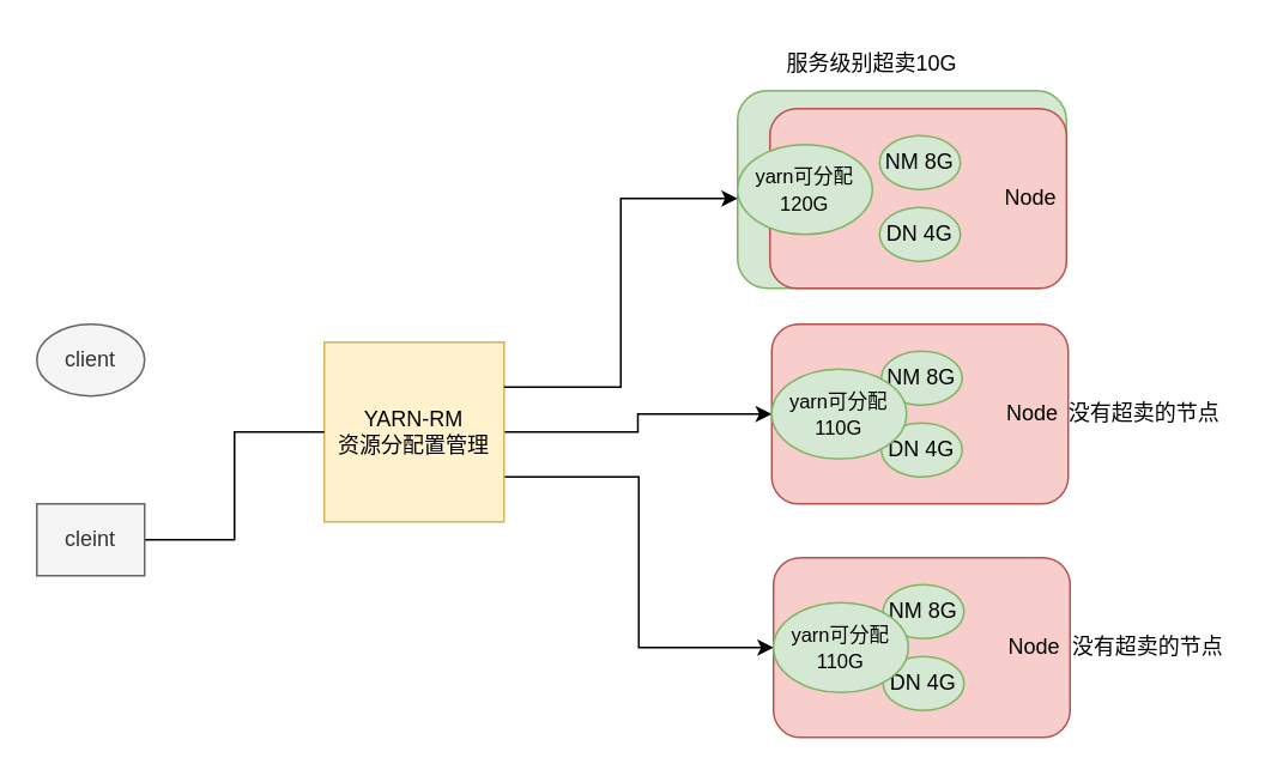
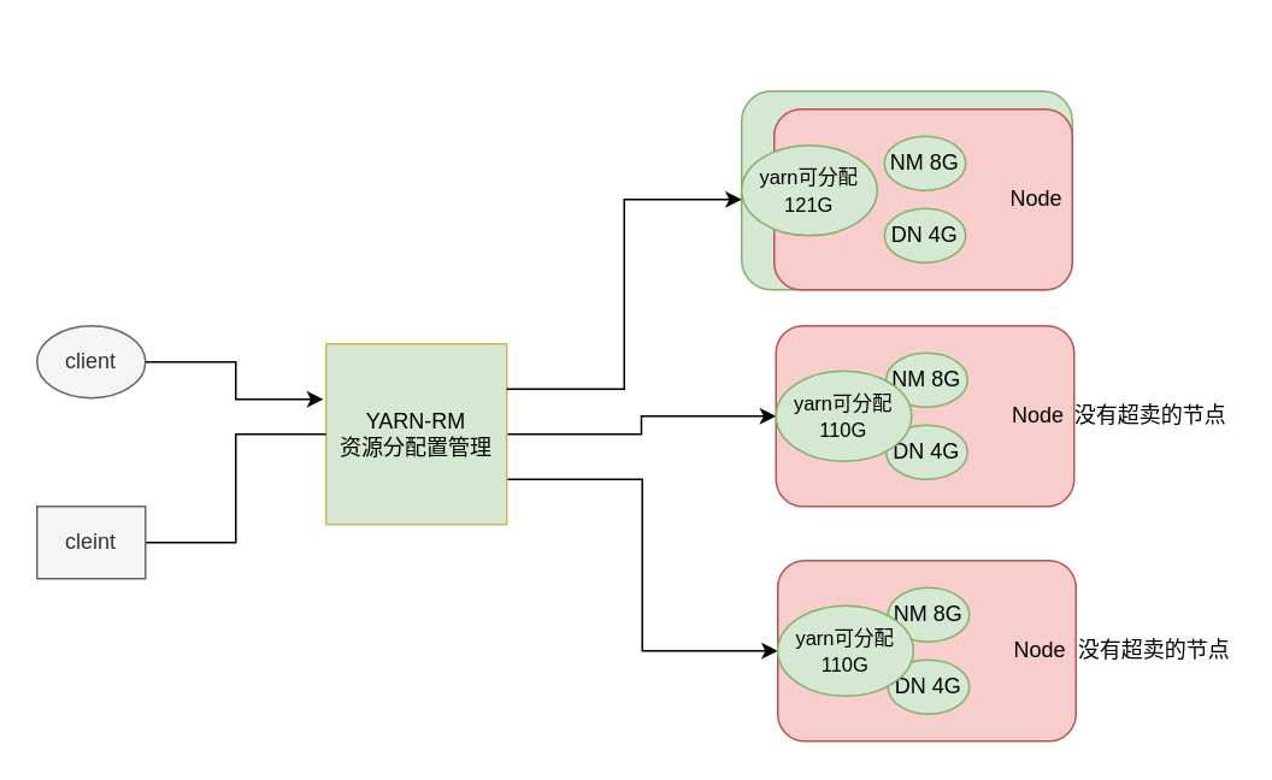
  <mxCell id="0" />
  <mxCell id="1" parent="0" />
  <mxCell id="2" value="client" style="ellipse;whiteSpace=wrap;html=1;fillColor=#f5f5f5;fontColor=#333333;strokeColor=#666666;" vertex="1" parent="1"><mxGeometry x="20" y="180" width="60" height="40" as="geometry" /></mxCell>
  <mxCell id="3" style="edgeStyle=orthogonalEdgeStyle;rounded=0;orthogonalLoop=1;jettySize=auto;html=1;" edge="1" parent="1" source="5" target="14"><mxGeometry relative="1" as="geometry" /></mxCell>
  <mxCell id="4" style="edgeStyle=orthogonalEdgeStyle;rounded=0;orthogonalLoop=1;jettySize=auto;html=1;exitX=1;exitY=0.75;exitDx=0;exitDy=0;entryX=0;entryY=0.5;entryDx=0;entryDy=0;" edge="1" parent="1" source="5" target="21"><mxGeometry relative="1" as="geometry" /></mxCell>
- <mxCell id="5" value="YARN-RM&lt;div&gt;资源分配置管理&lt;/div&gt;" style="whiteSpace=wrap;html=1;aspect=fixed;fillColor=#fff2cc;strokeColor=#d6b656;" vertex="1" parent="1"><mxGeometry x="180" y="190" width="100" height="100" as="geometry" /></mxCell>
+ <mxCell id="5" value="YARN-RM&lt;div&gt;资源分配置管理&lt;/div&gt;" style="whiteSpace=wrap;html=1;aspect=fixed;fillColor=#d5e8d4;strokeColor=#d6b656;" vertex="1" parent="1"><mxGeometry x="180" y="190" width="100" height="100" as="geometry" /></mxCell>
  <mxCell id="6" value="" style="rounded=1;whiteSpace=wrap;html=1;fillColor=#d5e8d4;strokeColor=#82b366;" vertex="1" parent="1"><mxGeometry x="410" y="50" width="183" height="110" as="geometry" /></mxCell>
  <mxCell id="7" value="&lt;blockquote style=&quot;margin: 0 0 0 40px; border: none; padding: 0px;&quot;&gt;Node&amp;nbsp;&lt;/blockquote&gt;" style="rounded=1;whiteSpace=wrap;html=1;align=right;fillColor=#f8cecc;strokeColor=#b85450;" vertex="1" parent="1"><mxGeometry x="428" y="60" width="165" height="100" as="geometry" /></mxCell>
  <mxCell id="8" value="" style="edgeStyle=orthogonalEdgeStyle;rounded=0;orthogonalLoop=1;jettySize=auto;html=1;endArrow=none;" edge="1" parent="1" source="9" target="5"><mxGeometry relative="1" as="geometry" /></mxCell>
  <mxCell id="9" value="cleint" style="whiteSpace=wrap;html=1;fillColor=#f5f5f5;fontColor=#333333;strokeColor=#666666;rounded=0;" vertex="1" parent="1"><mxGeometry x="20" y="280" width="60" height="40" as="geometry" /></mxCell>
  <mxCell id="10" value="NM 8G" style="ellipse;whiteSpace=wrap;html=1;fillColor=#d5e8d4;strokeColor=#82b366;" vertex="1" parent="1"><mxGeometry x="489" y="75" width="45" height="30" as="geometry" /></mxCell>
  <mxCell id="11" value="DN 4G" style="ellipse;whiteSpace=wrap;html=1;fillColor=#d5e8d4;strokeColor=#82b366;" vertex="1" parent="1"><mxGeometry x="489" y="115" width="45" height="30" as="geometry" /></mxCell>
- <mxCell id="12" value="&lt;font style=&quot;font-size: 11px;&quot;&gt;yarn可分配 120G&lt;/font&gt;" style="ellipse;whiteSpace=wrap;html=1;fillColor=#d5e8d4;strokeColor=#82b366;" vertex="1" parent="1"><mxGeometry x="410" y="80" width="75" height="50" as="geometry" /></mxCell>
- <mxCell id="13" value="服务级别超卖10G" style="text;html=1;align=center;verticalAlign=middle;whiteSpace=wrap;rounded=0;" vertex="1" parent="1"><mxGeometry x="420" y="20" width="130" height="30" as="geometry" /></mxCell>
+ <mxCell id="12" value="&lt;font style=&quot;font-size: 11px;&quot;&gt;yarn可分配 121G&lt;/font&gt;" style="ellipse;whiteSpace=wrap;html=1;fillColor=#d5e8d4;strokeColor=#82b366;" vertex="1" parent="1"><mxGeometry x="410" y="80" width="75" height="50" as="geometry" /></mxCell>
  <mxCell id="14" value="&lt;blockquote style=&quot;margin: 0 0 0 40px; border: none; padding: 0px;&quot;&gt;Node&amp;nbsp;&lt;/blockquote&gt;" style="rounded=1;whiteSpace=wrap;html=1;align=right;fillColor=#f8cecc;strokeColor=#b85450;" vertex="1" parent="1"><mxGeometry x="429" y="180" width="165" height="100" as="geometry" /></mxCell>
  <mxCell id="15" value="NM 8G" style="ellipse;whiteSpace=wrap;html=1;fillColor=#d5e8d4;strokeColor=#82b366;" vertex="1" parent="1"><mxGeometry x="490" y="195" width="45" height="30" as="geometry" /></mxCell>
  <mxCell id="16" value="DN 4G" style="ellipse;whiteSpace=wrap;html=1;fillColor=#d5e8d4;strokeColor=#82b366;" vertex="1" parent="1"><mxGeometry x="490" y="235" width="45" height="30" as="geometry" /></mxCell>
  <mxCell id="17" value="&lt;font style=&quot;font-size: 11px;&quot;&gt;yarn可分配 110G&lt;/font&gt;" style="ellipse;whiteSpace=wrap;html=1;fillColor=#d5e8d4;strokeColor=#82b366;" vertex="1" parent="1"><mxGeometry x="429" y="205" width="75" height="50" as="geometry" /></mxCell>
  <mxCell id="18" value="&lt;blockquote style=&quot;margin: 0 0 0 40px; border: none; padding: 0px;&quot;&gt;Node&amp;nbsp;&lt;/blockquote&gt;" style="rounded=1;whiteSpace=wrap;html=1;align=right;fillColor=#f8cecc;strokeColor=#b85450;" vertex="1" parent="1"><mxGeometry x="430" y="310" width="165" height="100" as="geometry" /></mxCell>
  <mxCell id="19" value="NM 8G" style="ellipse;whiteSpace=wrap;html=1;fillColor=#d5e8d4;strokeColor=#82b366;" vertex="1" parent="1"><mxGeometry x="491" y="325" width="45" height="30" as="geometry" /></mxCell>
  <mxCell id="20" value="DN 4G" style="ellipse;whiteSpace=wrap;html=1;fillColor=#d5e8d4;strokeColor=#82b366;" vertex="1" parent="1"><mxGeometry x="491" y="365" width="45" height="30" as="geometry" /></mxCell>
  <mxCell id="21" value="&lt;font style=&quot;font-size: 11px;&quot;&gt;yarn可分配 110G&lt;/font&gt;" style="ellipse;whiteSpace=wrap;html=1;fillColor=#d5e8d4;strokeColor=#82b366;" vertex="1" parent="1"><mxGeometry x="430" y="335" width="75" height="50" as="geometry" /></mxCell>
+ <mxCell id="22" style="edgeStyle=orthogonalEdgeStyle;rounded=0;orthogonalLoop=1;jettySize=auto;html=1;entryX=-0.016;entryY=0.307;entryDx=0;entryDy=0;entryPerimeter=0;" edge="1" parent="1" source="2" target="5"><mxGeometry relative="1" as="geometry" /></mxCell>
  <mxCell id="23" style="edgeStyle=orthogonalEdgeStyle;rounded=0;orthogonalLoop=1;jettySize=auto;html=1;exitX=1;exitY=0.25;exitDx=0;exitDy=0;entryX=0;entryY=0.6;entryDx=0;entryDy=0;entryPerimeter=0;" edge="1" parent="1" source="5" target="12"><mxGeometry relative="1" as="geometry" /></mxCell>
  <mxCell id="24" value="没有超卖的节点" style="text;html=1;align=center;verticalAlign=middle;whiteSpace=wrap;rounded=0;" vertex="1" parent="1"><mxGeometry x="593" y="215" width="87" height="30" as="geometry" /></mxCell>
  <mxCell id="25" value="没有超卖的节点" style="text;html=1;align=center;verticalAlign=middle;whiteSpace=wrap;rounded=0;" vertex="1" parent="1"><mxGeometry x="595" y="345" width="87" height="30" as="geometry" /></mxCell>
